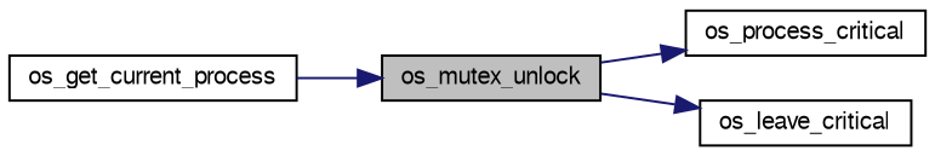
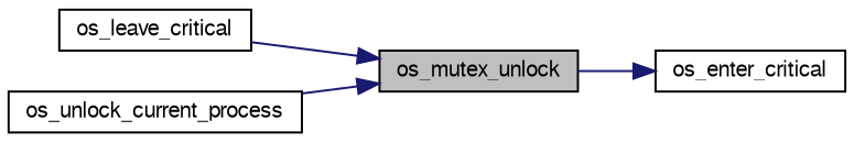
  digraph {
    rankdir=LR
    node [color=black fillcolor=white fontname=FreeSans fontsize=10 shape=record style=filled]
    edge [color=midnightblue fontname=FreeSans fontsize=10 labelfontname=FreeSans labelfontsize=10 style=solid]
    n1 [fillcolor=grey75 fontcolor=black height=0.2 label=os_mutex_unlock width=0.4]
-   n2 [height=0.2 label=os_process_critical width=0.4]
+   n2 [height=0.2 label=os_enter_critical width=0.4]
    n3 [height=0.2 label=os_leave_critical width=0.4]
-   n4 [height=0.2 label=os_get_current_process width=0.4]
+   n4 [height=0.2 label=os_unlock_current_process width=0.4]
    n1 -> n2
-   n1 -> n3
+   n3 -> n1
    n4 -> n1
  }
